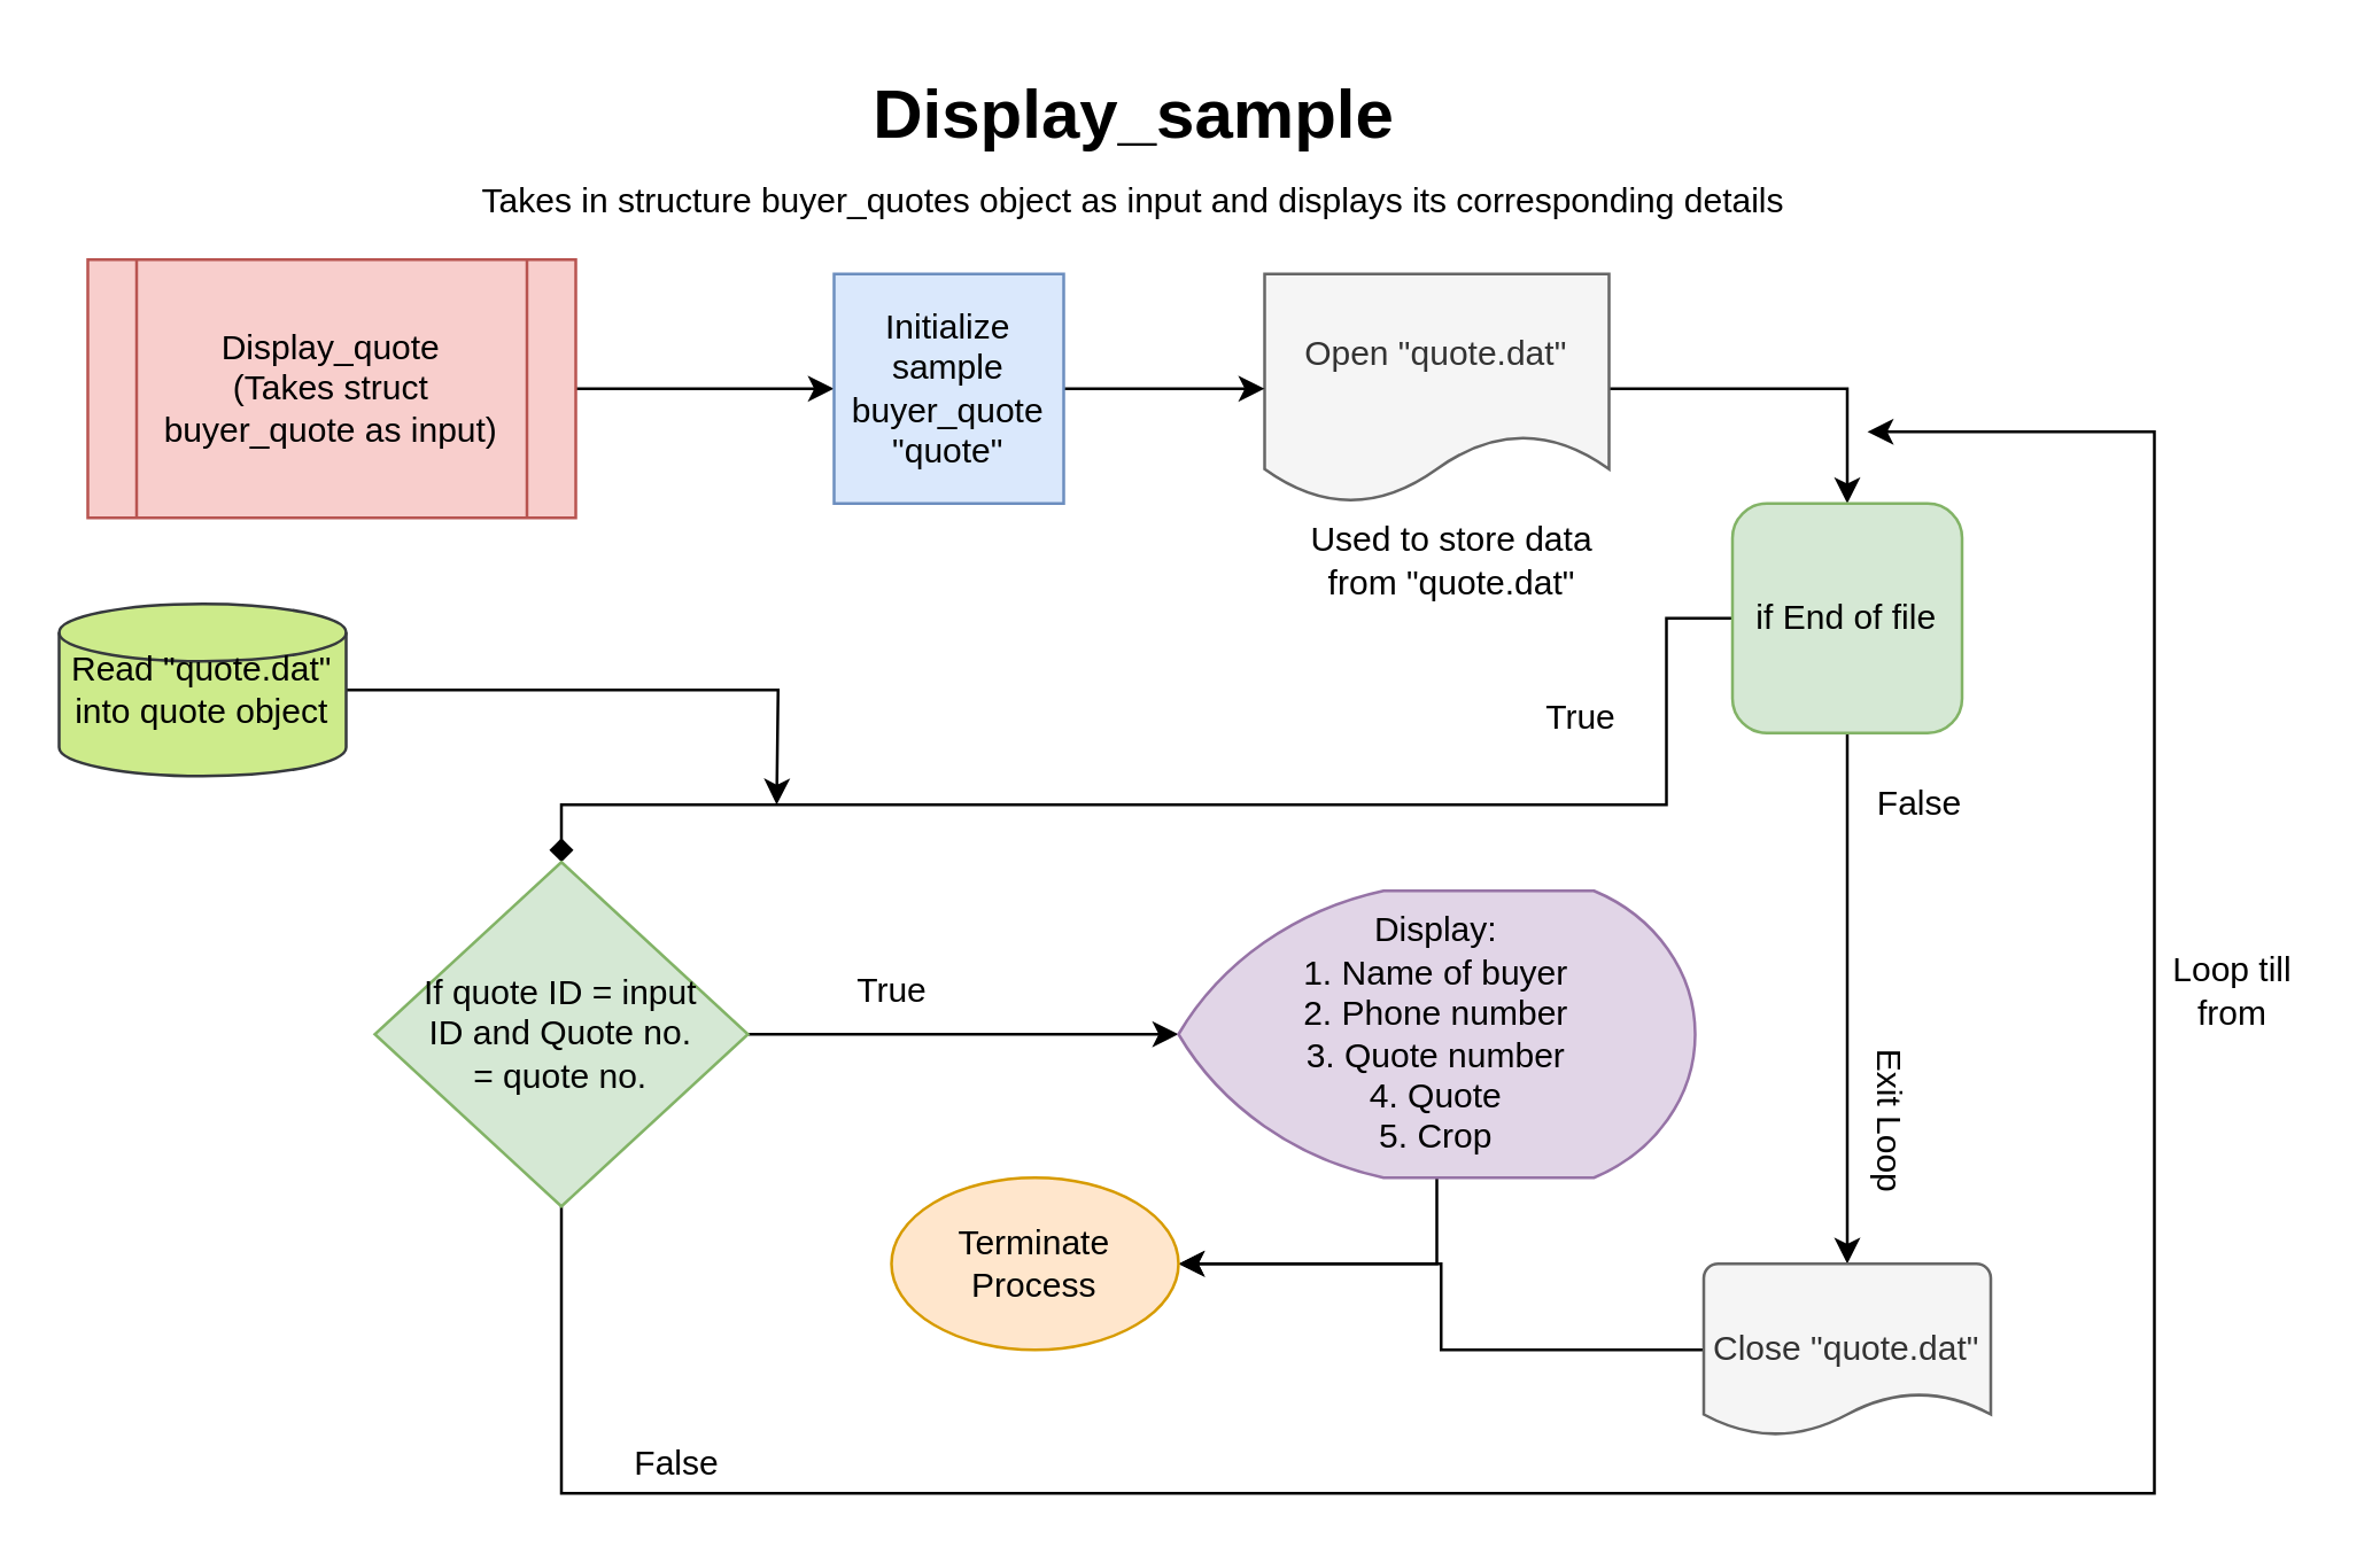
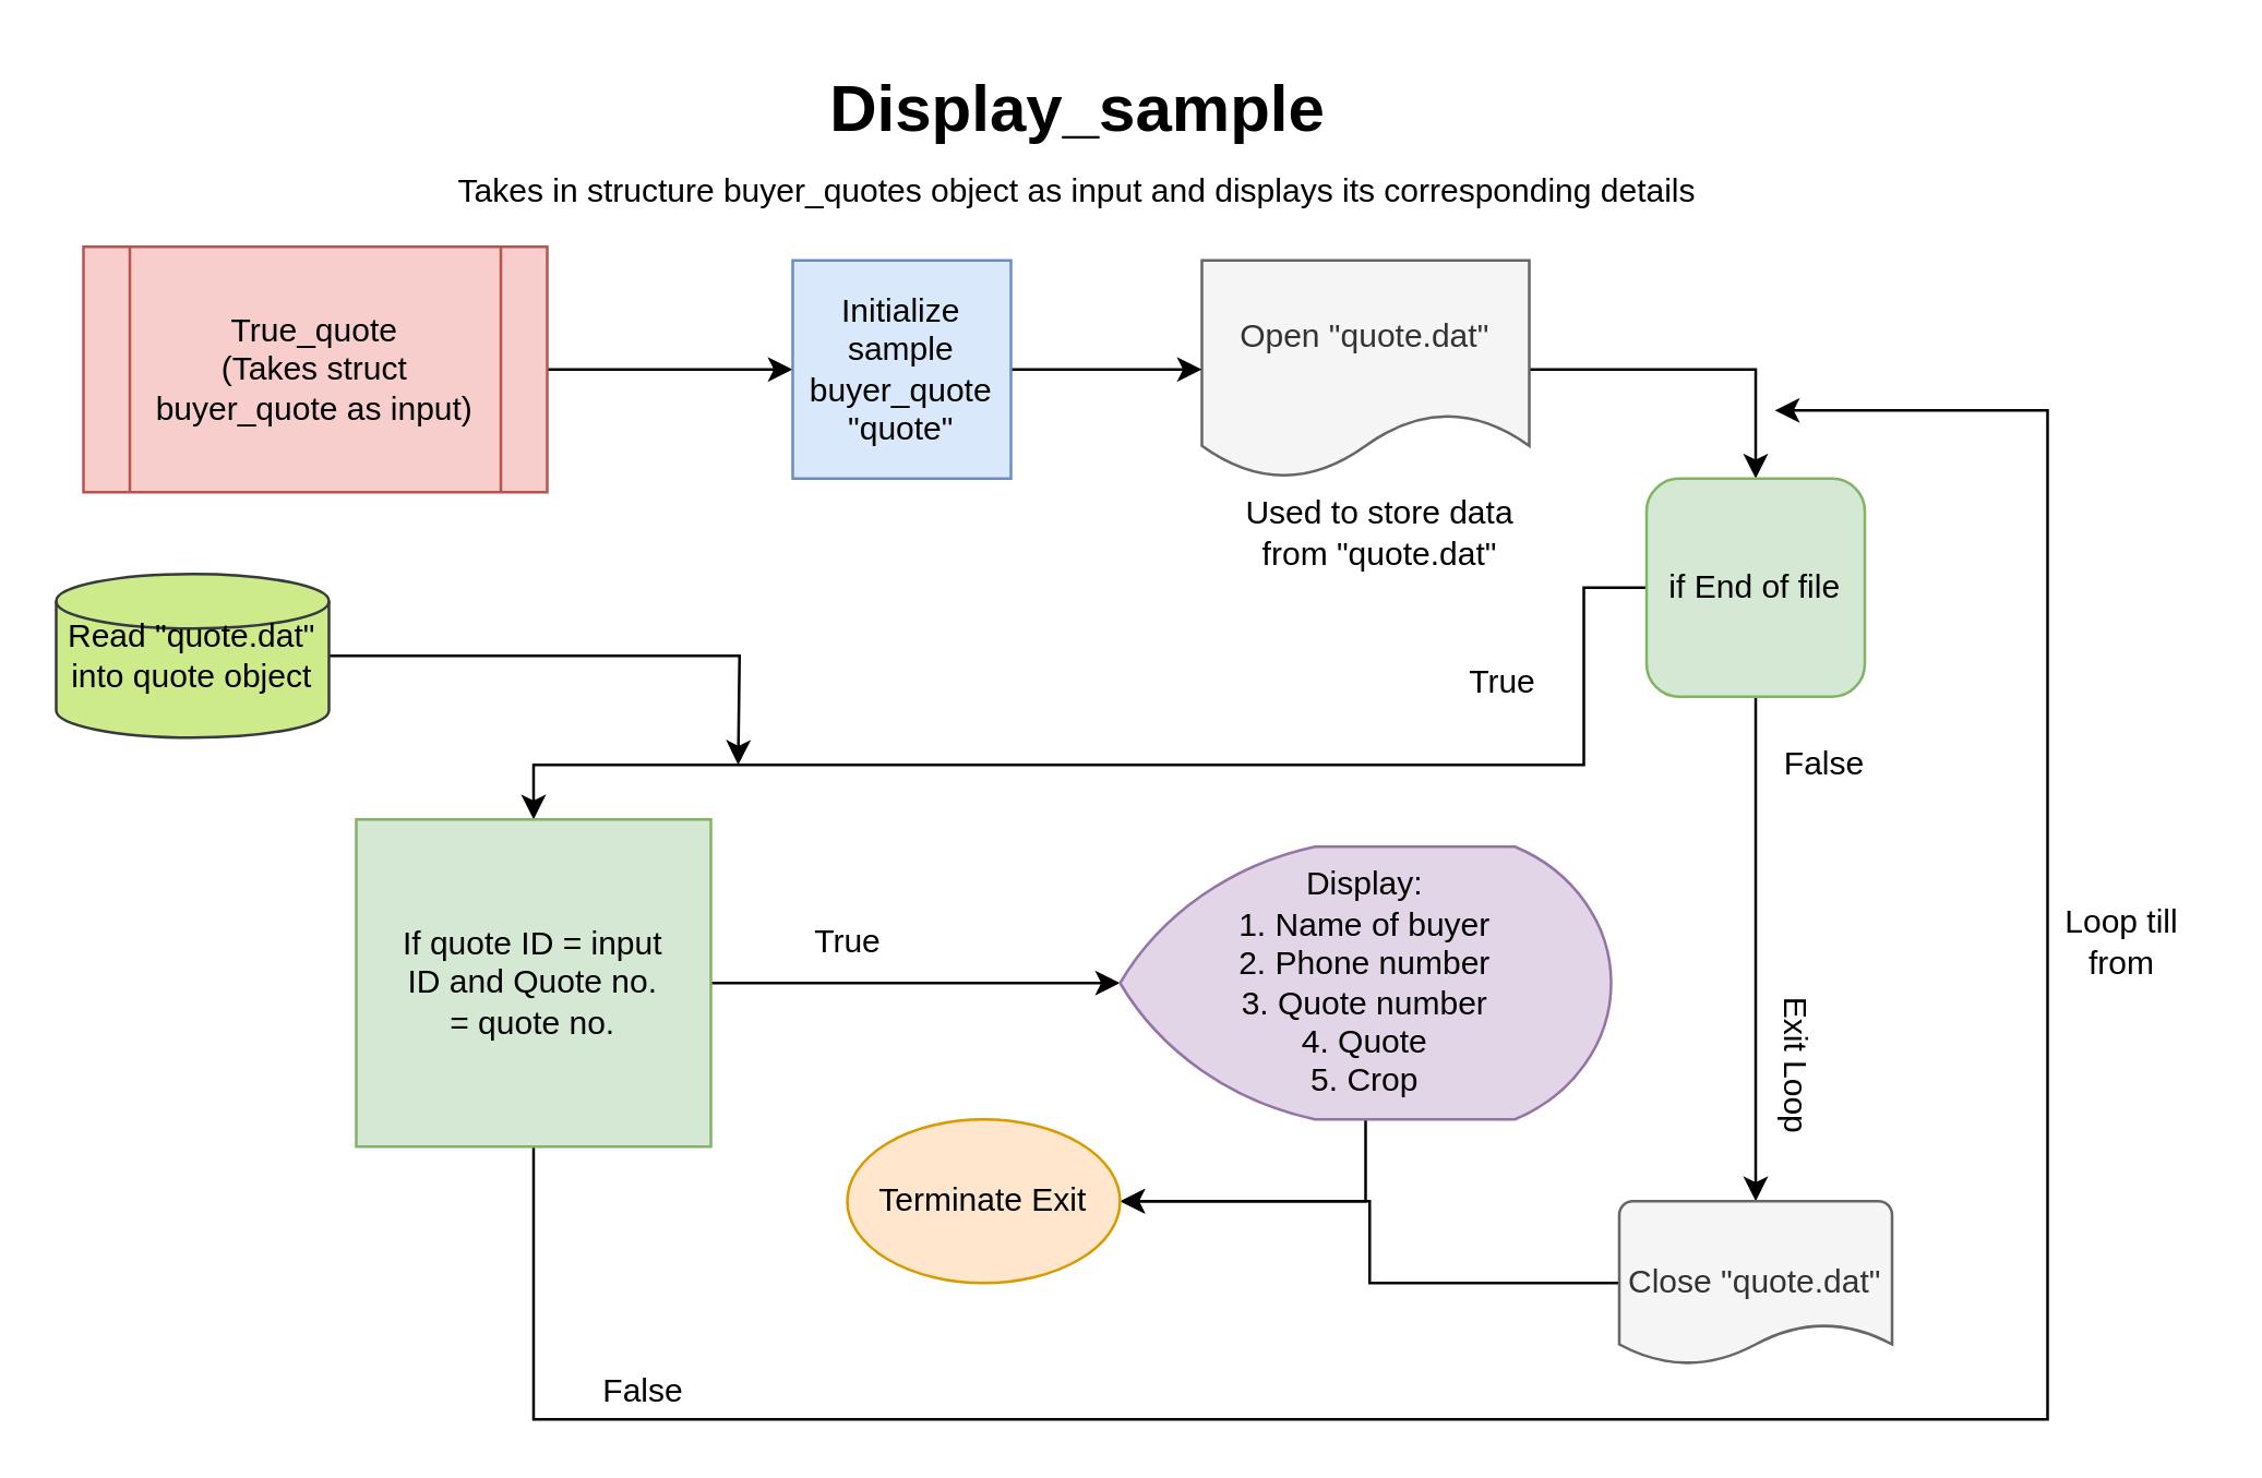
  <mxCell id="0" />
  <mxCell id="1" parent="0" />
  <mxCell id="2" style="edgeStyle=orthogonalEdgeStyle;rounded=0;orthogonalLoop=1;jettySize=auto;html=1;entryX=0;entryY=0.5;entryDx=0;entryDy=0;" parent="1" source="3" target="12" edge="1"><mxGeometry relative="1" as="geometry" /></mxCell>
- <mxCell id="3" value="Display_quote&lt;br&gt;(Takes struct buyer_quote as input)" style="shape=process;whiteSpace=wrap;html=1;backgroundOutline=1;fillColor=#f8cecc;strokeColor=#b85450;" parent="1" vertex="1"><mxGeometry x="30" y="90" width="170" height="90" as="geometry" /></mxCell>
+ <mxCell id="3" value="True_quote&lt;br&gt;(Takes struct buyer_quote as input)" style="shape=process;whiteSpace=wrap;html=1;backgroundOutline=1;fillColor=#f8cecc;strokeColor=#b85450;" parent="1" vertex="1"><mxGeometry x="30" y="90" width="170" height="90" as="geometry" /></mxCell>
  <mxCell id="4" style="edgeStyle=orthogonalEdgeStyle;rounded=0;orthogonalLoop=1;jettySize=auto;html=1;entryX=0.5;entryY=0;entryDx=0;entryDy=0;" parent="1" source="5" target="8" edge="1"><mxGeometry relative="1" as="geometry" /></mxCell>
  <mxCell id="5" value="Open &quot;quote.dat&quot;" style="shape=document;whiteSpace=wrap;html=1;boundedLbl=1;fillColor=#f5f5f5;strokeColor=#666666;fontColor=#333333;" parent="1" vertex="1"><mxGeometry x="440" y="95" width="120" height="80" as="geometry" /></mxCell>
- <mxCell id="6" value="" style="edgeStyle=orthogonalEdgeStyle;rounded=0;orthogonalLoop=1;jettySize=auto;html=1;endArrow=diamond;" parent="1" source="8" target="15" edge="1"><mxGeometry relative="1" as="geometry"><Array as="points"><mxPoint x="580" y="215" /><mxPoint x="580" y="280" /><mxPoint x="195" y="280" /></Array></mxGeometry></mxCell>
+ <mxCell id="6" value="" style="edgeStyle=orthogonalEdgeStyle;rounded=0;orthogonalLoop=1;jettySize=auto;html=1;" parent="1" source="8" target="15" edge="1"><mxGeometry relative="1" as="geometry"><Array as="points"><mxPoint x="580" y="215" /><mxPoint x="580" y="280" /><mxPoint x="195" y="280" /></Array></mxGeometry></mxCell>
  <mxCell id="7" style="edgeStyle=orthogonalEdgeStyle;rounded=0;orthogonalLoop=1;jettySize=auto;html=1;entryX=0.5;entryY=0;entryDx=0;entryDy=0;entryPerimeter=0;" edge="1" parent="1" source="8" target="19"><mxGeometry relative="1" as="geometry" /></mxCell>
  <mxCell id="8" value="if End of file" style="whiteSpace=wrap;html=1;fillColor=#d5e8d4;strokeColor=#82b366;rounded=1;" parent="1" vertex="1"><mxGeometry x="603" y="175" width="80" height="80" as="geometry" /></mxCell>
  <mxCell id="9" style="edgeStyle=orthogonalEdgeStyle;rounded=0;orthogonalLoop=1;jettySize=auto;html=1;" parent="1" source="10" edge="1"><mxGeometry relative="1" as="geometry"><mxPoint x="270" y="280" as="targetPoint" /></mxGeometry></mxCell>
  <mxCell id="10" value="Read &quot;quote.dat&quot; into quote object" style="strokeWidth=1;html=1;shape=mxgraph.flowchart.database;whiteSpace=wrap;fillColor=#cdeb8b;strokeColor=#36393d;" parent="1" vertex="1"><mxGeometry x="20" y="210" width="100" height="60" as="geometry" /></mxCell>
  <mxCell id="11" style="edgeStyle=orthogonalEdgeStyle;rounded=0;orthogonalLoop=1;jettySize=auto;html=1;entryX=0;entryY=0.5;entryDx=0;entryDy=0;" parent="1" source="12" target="5" edge="1"><mxGeometry relative="1" as="geometry" /></mxCell>
  <mxCell id="12" value="Initialize sample buyer_quote &quot;quote&quot;" style="whiteSpace=wrap;html=1;aspect=fixed;fillColor=#dae8fc;strokeColor=#6c8ebf;" parent="1" vertex="1"><mxGeometry x="290" y="95" width="80" height="80" as="geometry" /></mxCell>
  <mxCell id="13" style="edgeStyle=orthogonalEdgeStyle;rounded=0;orthogonalLoop=1;jettySize=auto;html=1;entryX=0;entryY=0.5;entryDx=0;entryDy=0;entryPerimeter=0;" parent="1" source="15" target="17" edge="1"><mxGeometry relative="1" as="geometry" /></mxCell>
  <mxCell id="14" style="edgeStyle=orthogonalEdgeStyle;rounded=0;orthogonalLoop=1;jettySize=auto;html=1;" parent="1" source="15" edge="1"><mxGeometry relative="1" as="geometry"><mxPoint x="650" y="150" as="targetPoint" /><Array as="points"><mxPoint x="195" y="520" /><mxPoint x="750" y="520" /><mxPoint x="750" y="150" /></Array></mxGeometry></mxCell>
- <mxCell id="15" value="If quote ID = input ID and Quote no. = quote no." style="rhombus;whiteSpace=wrap;html=1;strokeWidth=1;spacingLeft=15;spacingRight=15;fillColor=#d5e8d4;strokeColor=#82b366;" parent="1" vertex="1"><mxGeometry x="130" y="300" width="130" height="120" as="geometry" /></mxCell>
+ <mxCell id="15" value="If quote ID = input ID and Quote no. = quote no." style="whiteSpace=wrap;html=1;strokeWidth=1;spacingLeft=15;spacingRight=15;fillColor=#d5e8d4;strokeColor=#82b366;rounded=0;" parent="1" vertex="1"><mxGeometry x="130" y="300" width="130" height="120" as="geometry" /></mxCell>
  <mxCell id="16" style="edgeStyle=orthogonalEdgeStyle;rounded=0;orthogonalLoop=1;jettySize=auto;html=1;" parent="1" source="17" target="20" edge="1"><mxGeometry relative="1" as="geometry"><Array as="points"><mxPoint x="500" y="440" /><mxPoint x="344" y="440" /></Array></mxGeometry></mxCell>
  <mxCell id="17" value="Display:&lt;br&gt;1. Name of buyer&lt;br&gt;2. Phone number&lt;br&gt;3. Quote number&lt;br&gt;4. Quote&lt;br&gt;5. Crop&lt;br&gt;" style="strokeWidth=1;html=1;shape=mxgraph.flowchart.display;whiteSpace=wrap;fillColor=#e1d5e7;strokeColor=#9673a6;" parent="1" vertex="1"><mxGeometry x="410" y="310" width="180" height="100" as="geometry" /></mxCell>
  <mxCell id="18" style="edgeStyle=orthogonalEdgeStyle;rounded=0;orthogonalLoop=1;jettySize=auto;html=1;" parent="1" source="19" target="20" edge="1"><mxGeometry relative="1" as="geometry"><mxPoint x="520" y="790" as="targetPoint" /></mxGeometry></mxCell>
  <mxCell id="19" value="Close &quot;quote.dat&quot;" style="strokeWidth=1;html=1;shape=mxgraph.flowchart.document2;whiteSpace=wrap;size=0.25;fillColor=#f5f5f5;strokeColor=#666666;fontColor=#333333;" parent="1" vertex="1"><mxGeometry x="593" y="440" width="100" height="60" as="geometry" /></mxCell>
- <mxCell id="20" value="Terminate Process" style="strokeWidth=1;html=1;shape=mxgraph.flowchart.start_1;whiteSpace=wrap;fillColor=#ffe6cc;strokeColor=#d79b00;" parent="1" vertex="1"><mxGeometry x="310" y="410" width="100" height="60" as="geometry" /></mxCell>
+ <mxCell id="20" value="Terminate Exit" style="strokeWidth=1;html=1;shape=mxgraph.flowchart.start_1;whiteSpace=wrap;fillColor=#ffe6cc;strokeColor=#d79b00;" parent="1" vertex="1"><mxGeometry x="310" y="410" width="100" height="60" as="geometry" /></mxCell>
  <mxCell id="21" value="&lt;h1&gt;Display_sample()&lt;/h1&gt;" style="text;html=1;strokeColor=none;fillColor=none;spacing=5;spacingTop=-20;whiteSpace=wrap;overflow=hidden;rounded=0;" parent="1" vertex="1"><mxGeometry x="299" y="20" width="190" height="40" as="geometry" /></mxCell>
  <mxCell id="22" value="Takes in structure buyer_quotes object as input and displays its corresponding details" style="text;html=1;align=center;verticalAlign=middle;resizable=0;points=[];autosize=1;" parent="1" vertex="1"><mxGeometry x="159" y="60" width="470" height="20" as="geometry" /></mxCell>
  <mxCell id="23" value="True" style="text;html=1;align=center;verticalAlign=middle;resizable=0;points=[];autosize=1;" parent="1" vertex="1"><mxGeometry x="530" y="240" width="40" height="20" as="geometry" /></mxCell>
  <mxCell id="24" value="Exit Loop" style="text;html=1;align=center;verticalAlign=middle;resizable=0;points=[];autosize=1;rotation=90;" parent="1" vertex="1"><mxGeometry x="623" y="380" width="70" height="20" as="geometry" /></mxCell>
  <mxCell id="25" value="False" style="text;html=1;align=center;verticalAlign=middle;resizable=0;points=[];autosize=1;" parent="1" vertex="1"><mxGeometry x="643" y="270" width="50" height="20" as="geometry" /></mxCell>
  <mxCell id="26" value="Used to store data&lt;br&gt;from &quot;quote.dat&quot;" style="text;html=1;align=center;verticalAlign=middle;resizable=0;points=[];autosize=1;" parent="1" vertex="1"><mxGeometry x="450" y="180" width="110" height="30" as="geometry" /></mxCell>
  <mxCell id="27" value="True" style="text;html=1;align=center;verticalAlign=middle;resizable=0;points=[];autosize=1;" parent="1" vertex="1"><mxGeometry x="290" y="335" width="40" height="20" as="geometry" /></mxCell>
  <mxCell id="28" value="False" style="text;html=1;align=center;verticalAlign=middle;resizable=0;points=[];autosize=1;" parent="1" vertex="1"><mxGeometry x="210" y="500" width="50" height="20" as="geometry" /></mxCell>
  <mxCell id="29" value="Loop till&lt;br&gt;from" style="text;html=1;align=center;verticalAlign=middle;resizable=0;points=[];autosize=1;" parent="1" vertex="1"><mxGeometry x="747" y="330" width="60" height="30" as="geometry" /></mxCell>
